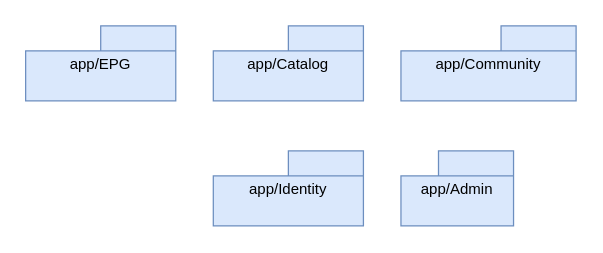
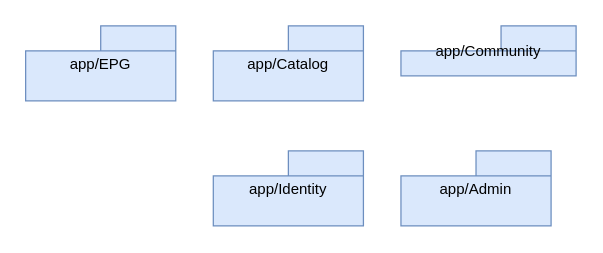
  <mxCell id="0" />
  <mxCell id="1" parent="0" />
  <mxCell id="2" value="app/EPG" style="shape=folder;fillColor=#dae8fc;strokeColor=#6c8ebf;" vertex="1" parent="1"><mxGeometry x="20" y="20" width="120" height="60" as="geometry" /></mxCell>
  <mxCell id="3" value="app/Catalog" style="shape=folder;fillColor=#dae8fc;strokeColor=#6c8ebf;" vertex="1" parent="1"><mxGeometry x="170" y="20" width="120" height="60" as="geometry" /></mxCell>
- <mxCell id="4" value="app/Community" style="shape=folder;fillColor=#dae8fc;strokeColor=#6c8ebf;" vertex="1" parent="1"><mxGeometry x="320" y="20" width="140" height="60" as="geometry" /></mxCell>
+ <mxCell id="4" value="app/Community" style="shape=folder;fillColor=#dae8fc;strokeColor=#6c8ebf;" vertex="1" parent="1"><mxGeometry x="320" y="20" width="140" height="40" as="geometry" /></mxCell>
  <mxCell id="5" value="app/Identity" style="shape=folder;fillColor=#dae8fc;strokeColor=#6c8ebf;" vertex="1" parent="1"><mxGeometry x="170" y="120" width="120" height="60" as="geometry" /></mxCell>
- <mxCell id="6" value="app/Admin" style="shape=folder;fillColor=#dae8fc;strokeColor=#6c8ebf;" vertex="1" parent="1"><mxGeometry x="320" y="120" width="90" height="60" as="geometry" /></mxCell>
+ <mxCell id="6" value="app/Admin" style="shape=folder;fillColor=#dae8fc;strokeColor=#6c8ebf;" vertex="1" parent="1"><mxGeometry x="320" y="120" width="120" height="60" as="geometry" /></mxCell>
